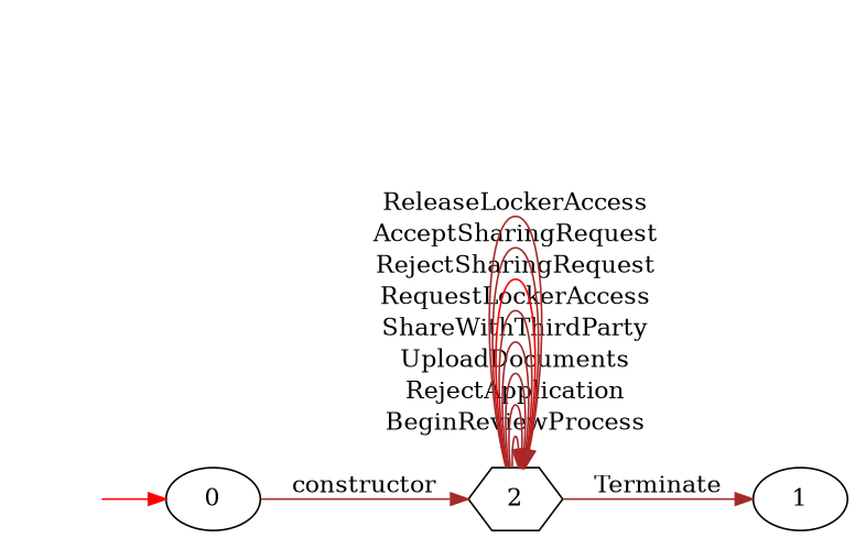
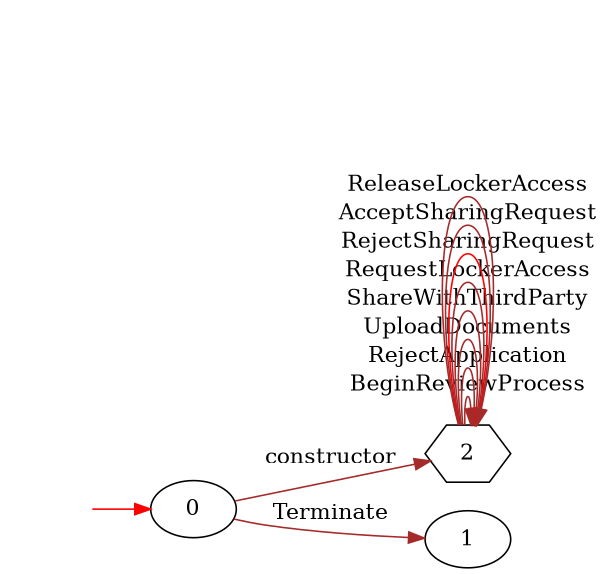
  digraph {
    rankdir=LR
    node [shape=ellipse]
    edge [color=brown]
    "" [shape=plaintext]
    n2 [label=0]
    n3 [label=2 shape=hexagon]
    n4 [label=1]
    "" -> n2 [color=red]
    n2 -> n3 [label=constructor]
    n3 -> n3 [label=BeginReviewProcess]
    n3 -> n3 [label=RejectApplication]
    n3 -> n3 [label=UploadDocuments]
    n3 -> n3 [label=ShareWithThirdParty]
    n3 -> n3 [label=RequestLockerAccess]
    n3 -> n3 [color=red label=RejectSharingRequest]
    n3 -> n3 [label=AcceptSharingRequest]
    n3 -> n3 [label=ReleaseLockerAccess]
-   n3 -> n4 [label=Terminate]
+   n2 -> n4 [label=Terminate]
  }
